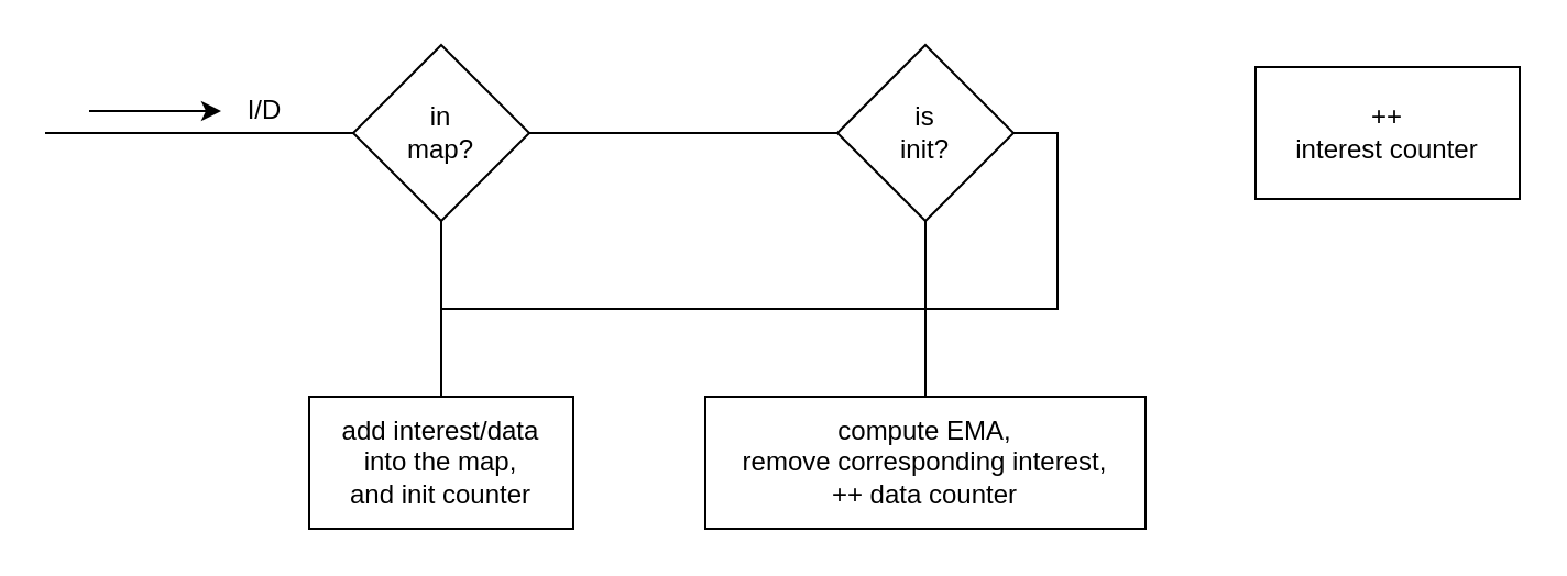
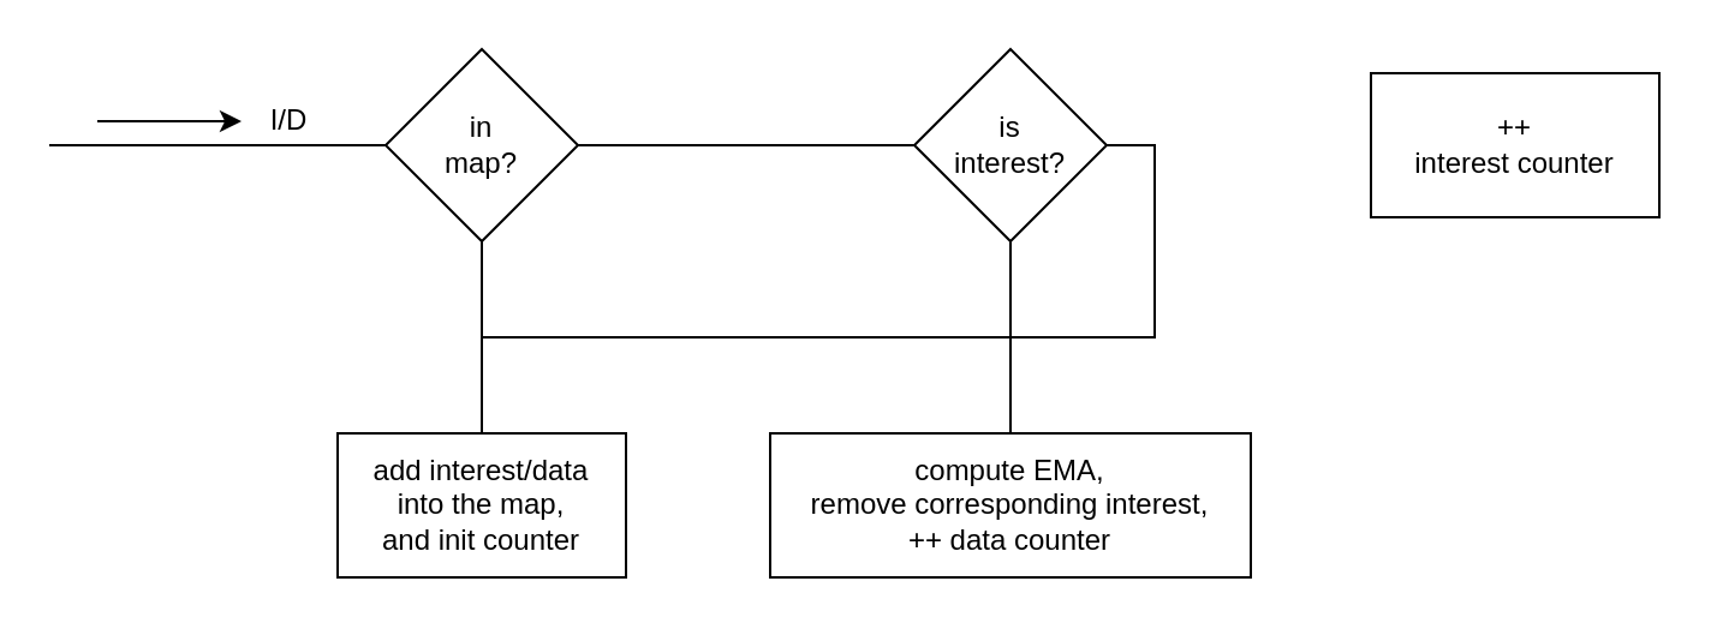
  <mxCell id="0" />
  <mxCell id="1" parent="0" />
  <mxCell id="2" style="edgeStyle=orthogonalEdgeStyle;rounded=0;orthogonalLoop=1;jettySize=auto;html=1;exitX=1;exitY=0.5;exitDx=0;exitDy=0;endArrow=none;endFill=0;" edge="1" parent="1" source="5" target="8"><mxGeometry relative="1" as="geometry" /></mxCell>
  <mxCell id="3" style="edgeStyle=orthogonalEdgeStyle;rounded=0;orthogonalLoop=1;jettySize=auto;html=1;exitX=0.5;exitY=1;exitDx=0;exitDy=0;entryX=0.5;entryY=0;entryDx=0;entryDy=0;endArrow=none;endFill=0;" edge="1" parent="1" source="5" target="9"><mxGeometry relative="1" as="geometry"><mxPoint x="200" y="240" as="targetPoint" /></mxGeometry></mxCell>
  <mxCell id="4" style="edgeStyle=orthogonalEdgeStyle;rounded=0;orthogonalLoop=1;jettySize=auto;html=1;exitX=0;exitY=0.5;exitDx=0;exitDy=0;endArrow=none;endFill=0;" edge="1" parent="1" source="5"><mxGeometry relative="1" as="geometry"><mxPoint x="20" y="60" as="targetPoint" /></mxGeometry></mxCell>
  <mxCell id="5" value="&lt;div align=&quot;center&quot;&gt;in &lt;br&gt;&lt;/div&gt;&lt;div align=&quot;center&quot;&gt;map?&lt;br&gt;&lt;/div&gt;" style="rhombus;whiteSpace=wrap;html=1;align=center;" vertex="1" parent="1"><mxGeometry x="160" y="20" width="80" height="80" as="geometry" /></mxCell>
  <mxCell id="6" style="edgeStyle=orthogonalEdgeStyle;rounded=0;orthogonalLoop=1;jettySize=auto;html=1;exitX=0.5;exitY=1;exitDx=0;exitDy=0;endArrow=none;endFill=0;" edge="1" parent="1" source="8" target="10"><mxGeometry relative="1" as="geometry" /></mxCell>
  <mxCell id="7" style="edgeStyle=orthogonalEdgeStyle;rounded=0;orthogonalLoop=1;jettySize=auto;html=1;exitX=1;exitY=0.5;exitDx=0;exitDy=0;endArrow=none;endFill=0;" edge="1" parent="1" source="8" target="9"><mxGeometry relative="1" as="geometry" /></mxCell>
- <mxCell id="8" value="&lt;div&gt;is &lt;br&gt;&lt;/div&gt;&lt;div&gt;init?&lt;br&gt;&lt;/div&gt;" style="rhombus;whiteSpace=wrap;html=1;" vertex="1" parent="1"><mxGeometry x="380" y="20" width="80" height="80" as="geometry" /></mxCell>
+ <mxCell id="8" value="&lt;div&gt;is &lt;br&gt;&lt;/div&gt;&lt;div&gt;interest?&lt;br&gt;&lt;/div&gt;" style="rhombus;whiteSpace=wrap;html=1;" vertex="1" parent="1"><mxGeometry x="380" y="20" width="80" height="80" as="geometry" /></mxCell>
  <mxCell id="9" value="&lt;div&gt;add interest/data&lt;/div&gt;&lt;div&gt;into the map,&lt;/div&gt;&lt;div&gt;and init counter&lt;br&gt;&lt;/div&gt;" style="rounded=0;whiteSpace=wrap;html=1;" vertex="1" parent="1"><mxGeometry x="140" y="180" width="120" height="60" as="geometry" /></mxCell>
  <mxCell id="10" value="&lt;div&gt;compute EMA,&lt;/div&gt;&lt;div&gt;remove corresponding interest, &lt;br&gt;&lt;/div&gt;&lt;div&gt;++ data counter&lt;br&gt;&lt;/div&gt;" style="rounded=0;whiteSpace=wrap;html=1;" vertex="1" parent="1"><mxGeometry x="320" y="180" width="200" height="60" as="geometry" /></mxCell>
  <mxCell id="11" value="&lt;div&gt;++&lt;/div&gt;&lt;div&gt;interest counter&lt;br&gt;&lt;/div&gt;" style="rounded=0;whiteSpace=wrap;html=1;" vertex="1" parent="1"><mxGeometry x="570" y="30" width="120" height="60" as="geometry" /></mxCell>
  <mxCell id="12" value="I/D" style="text;html=1;strokeColor=none;fillColor=none;align=center;verticalAlign=middle;whiteSpace=wrap;rounded=0;" vertex="1" parent="1"><mxGeometry x="100" y="40" width="40" height="20" as="geometry" /></mxCell>
  <mxCell id="13" value="" style="endArrow=classic;html=1;entryX=0;entryY=0.5;entryDx=0;entryDy=0;" edge="1" parent="1" target="12"><mxGeometry width="50" height="50" relative="1" as="geometry"><mxPoint x="40" y="50" as="sourcePoint" /><mxPoint x="50" y="-20" as="targetPoint" /></mxGeometry></mxCell>
